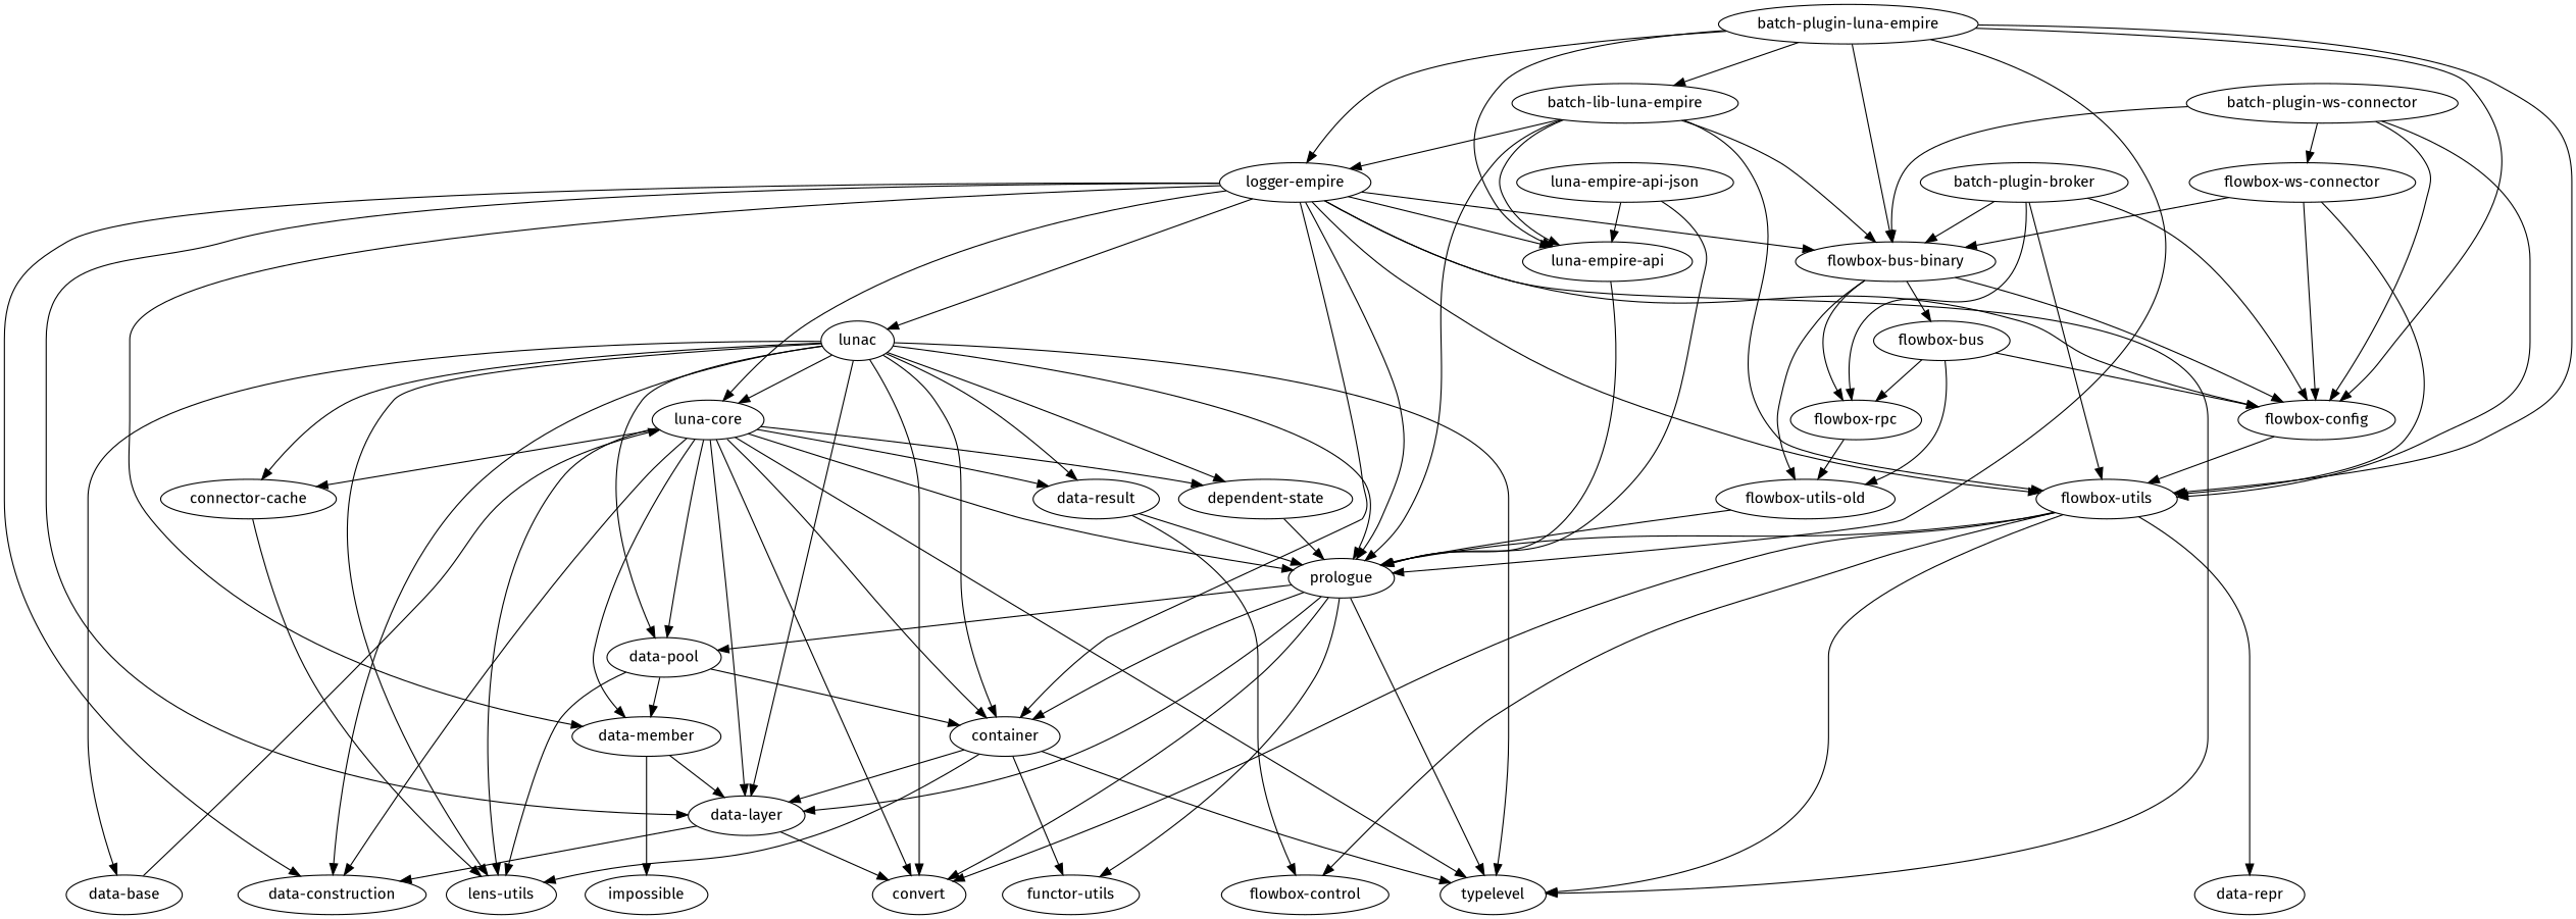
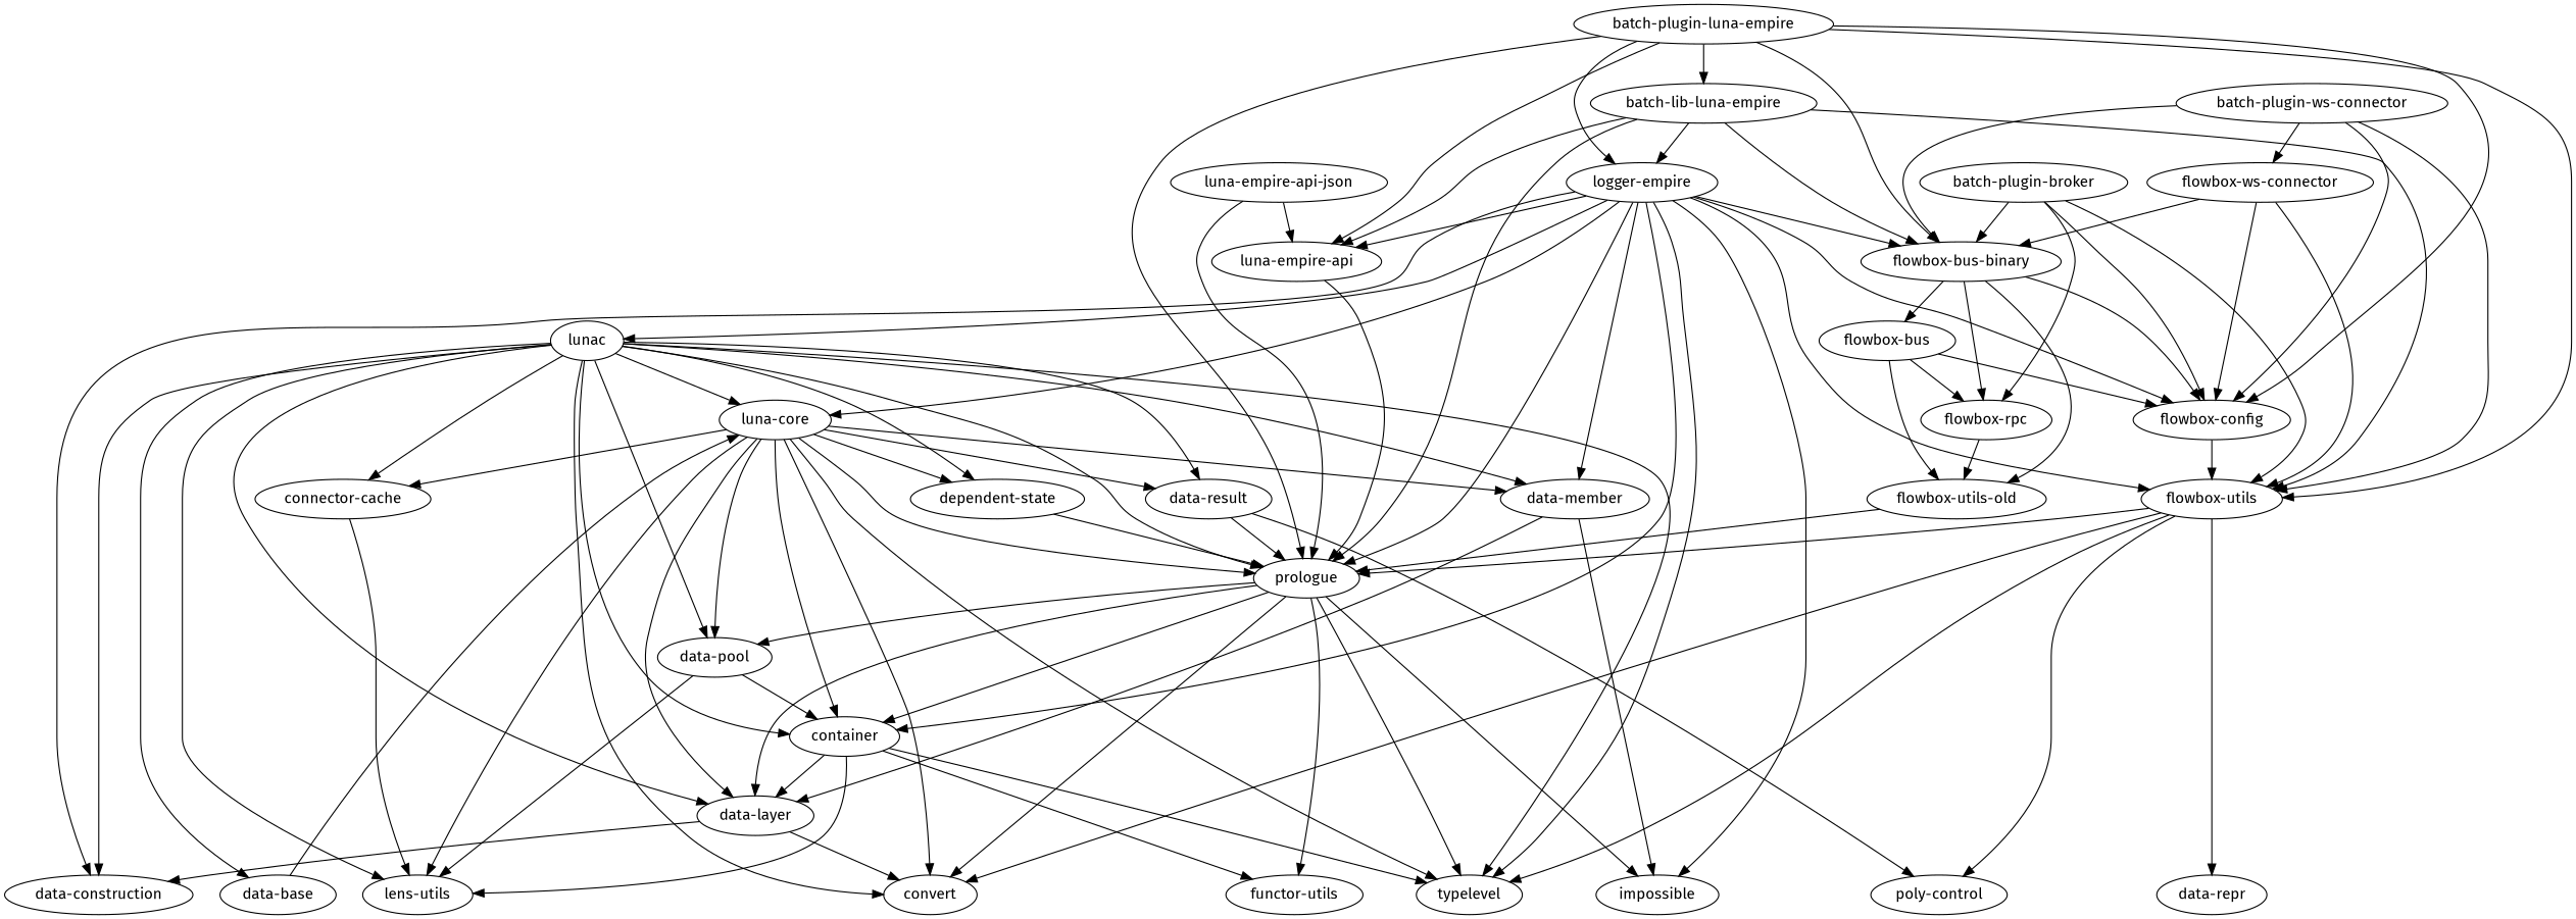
  strict digraph {
    fontname="Fira Sans"
    node [fontname="Fira Sans" style=solid]
    edge [fontname="Fira Sans"]
    convert
    "data-base"
    "data-construction"
    "data-repr"
    "functor-utils"
    impossible
    "lens-utils"
-   "poly-control" [label="flowbox-control"]
+   "poly-control"
    typelevel
    "luna-core"
    "batch-lib-luna-empire"
    "flowbox-bus-binary"
    "flowbox-utils"
    n14 [label="logger-empire"]
    "luna-empire-api"
    prologue
    "flowbox-config"
    "flowbox-rpc"
    "flowbox-bus"
    "flowbox-utils-old"
    container
    "data-layer"
    "data-member"
    lunac
    "data-pool"
    "batch-plugin-broker"
    "batch-plugin-luna-empire"
    "batch-plugin-ws-connector"
    "flowbox-ws-connector"
    "data-result"
    "dependent-state"
    n32 [label="connector-cache"]
    "luna-empire-api-json"
    subgraph sub_1 {
      rank=max
      convert
    }
    subgraph sub_2 {
      rank=max
      "data-base"
    }
    subgraph sub_3 {
      rank=max
      "data-construction"
    }
    subgraph sub_4 {
      rank=max
      "data-repr"
    }
    subgraph sub_5 {
      rank=max
      "functor-utils"
    }
    subgraph sub_6 {
      rank=max
      impossible
    }
    subgraph sub_7 {
      rank=max
      "lens-utils"
    }
    subgraph sub_8 {
      rank=max
      "poly-control"
    }
    subgraph sub_9 {
      rank=max
      typelevel
    }
    "data-base" -> "luna-core"
    "luna-core" -> convert
-   "luna-core" -> "data-construction"
    "luna-core" -> "lens-utils"
    "luna-core" -> typelevel
    "luna-core" -> prologue
    "luna-core" -> container
    "luna-core" -> "data-layer"
    "luna-core" -> "data-member"
    "luna-core" -> "data-pool"
    "luna-core" -> "data-result"
    "luna-core" -> "dependent-state"
    "luna-core" -> n32
    "batch-lib-luna-empire" -> "flowbox-bus-binary"
    "batch-lib-luna-empire" -> "flowbox-utils"
    "batch-lib-luna-empire" -> n14
    "batch-lib-luna-empire" -> "luna-empire-api"
    "batch-lib-luna-empire" -> prologue
    "flowbox-bus-binary" -> "flowbox-config"
    "flowbox-bus-binary" -> "flowbox-rpc"
    "flowbox-bus-binary" -> "flowbox-bus"
    "flowbox-bus-binary" -> "flowbox-utils-old"
    "flowbox-utils" -> convert
    "flowbox-utils" -> "data-repr"
    "flowbox-utils" -> "poly-control"
    "flowbox-utils" -> typelevel
    "flowbox-utils" -> prologue
    n14 -> "data-construction"
    n14 -> typelevel
    n14 -> "luna-core"
    n14 -> "flowbox-bus-binary"
    n14 -> "flowbox-utils"
    n14 -> "luna-empire-api"
    n14 -> prologue
    n14 -> "flowbox-config"
    n14 -> container
-   n14 -> "data-layer"
+   n14 -> impossible
    n14 -> "data-member"
    n14 -> lunac
    "luna-empire-api" -> prologue
    prologue -> convert
    prologue -> "functor-utils"
+   prologue -> impossible
    prologue -> typelevel
    prologue -> container
    prologue -> "data-layer"
    prologue -> "data-pool"
    "flowbox-config" -> "flowbox-utils"
    "flowbox-rpc" -> "flowbox-utils-old"
    "flowbox-bus" -> "flowbox-config"
    "flowbox-bus" -> "flowbox-rpc"
    "flowbox-bus" -> "flowbox-utils-old"
    "flowbox-utils-old" -> prologue
    container -> "functor-utils"
    container -> "lens-utils"
    container -> typelevel
    container -> "data-layer"
    "data-layer" -> convert
    "data-layer" -> "data-construction"
    "data-member" -> impossible
    "data-member" -> "data-layer"
    lunac -> convert
    lunac -> "data-base"
    lunac -> "data-construction"
    lunac -> "lens-utils"
    lunac -> typelevel
    lunac -> "luna-core"
    lunac -> prologue
    lunac -> container
    lunac -> "data-layer"
-   "data-pool" -> "data-member"
+   lunac -> "data-member"
    lunac -> "data-pool"
    lunac -> "data-result"
    lunac -> "dependent-state"
    lunac -> n32
    "data-pool" -> "lens-utils"
    "data-pool" -> container
    "batch-plugin-broker" -> "flowbox-bus-binary"
    "batch-plugin-broker" -> "flowbox-utils"
    "batch-plugin-broker" -> "flowbox-config"
    "batch-plugin-broker" -> "flowbox-rpc"
    "batch-plugin-luna-empire" -> "batch-lib-luna-empire"
    "batch-plugin-luna-empire" -> "flowbox-bus-binary"
    "batch-plugin-luna-empire" -> "flowbox-utils"
    "batch-plugin-luna-empire" -> n14
    "batch-plugin-luna-empire" -> "luna-empire-api"
    "batch-plugin-luna-empire" -> prologue
    "batch-plugin-luna-empire" -> "flowbox-config"
    "batch-plugin-ws-connector" -> "flowbox-bus-binary"
    "batch-plugin-ws-connector" -> "flowbox-utils"
    "batch-plugin-ws-connector" -> "flowbox-config"
    "batch-plugin-ws-connector" -> "flowbox-ws-connector"
    "flowbox-ws-connector" -> "flowbox-bus-binary"
    "flowbox-ws-connector" -> "flowbox-utils"
    "flowbox-ws-connector" -> "flowbox-config"
    "data-result" -> "poly-control"
    "data-result" -> prologue
    "dependent-state" -> prologue
    n32 -> "lens-utils"
    "luna-empire-api-json" -> "luna-empire-api"
    "luna-empire-api-json" -> prologue
  }
